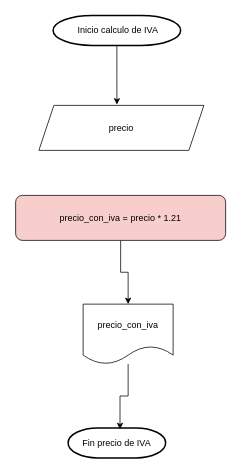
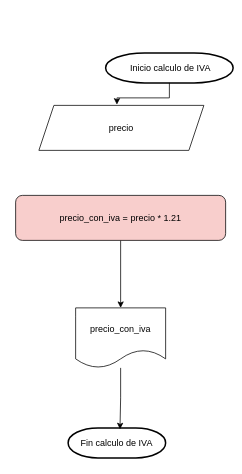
  <mxCell id="0" />
  <mxCell id="1" parent="0" />
- <mxCell id="2" value="&amp;nbsp;Inicio calculo de IVA" style="strokeWidth=2;html=1;shape=mxgraph.flowchart.terminator;whiteSpace=wrap;" parent="1" vertex="1"><mxGeometry x="70" y="20" width="170" height="40" as="geometry" /></mxCell>
+ <mxCell id="2" value="&amp;nbsp;Inicio calculo de IVA" style="strokeWidth=2;html=1;shape=mxgraph.flowchart.terminator;whiteSpace=wrap;" parent="1" vertex="1"><mxGeometry x="140" y="70" width="170" height="40" as="geometry" /></mxCell>
  <mxCell id="3" style="edgeStyle=orthogonalEdgeStyle;rounded=0;orthogonalLoop=1;jettySize=auto;html=1;" parent="1" source="4" target="5" edge="1"><mxGeometry relative="1" as="geometry" /></mxCell>
  <mxCell id="4" value="precio_con_iva = precio * 1.21" style="rounded=1;whiteSpace=wrap;html=1;fillColor=#f8cecc;" parent="1" vertex="1"><mxGeometry x="20" y="260" width="280" height="60" as="geometry" /></mxCell>
- <mxCell id="5" value="precio_con_iva" style="shape=document;whiteSpace=wrap;html=1;boundedLbl=1;" parent="1" vertex="1"><mxGeometry x="110" y="405" width="120" height="80" as="geometry" /></mxCell>
- <mxCell id="6" value="Fin precio de IVA" style="strokeWidth=2;html=1;shape=mxgraph.flowchart.terminator;whiteSpace=wrap;" parent="1" vertex="1"><mxGeometry x="90" y="570" width="130" height="40" as="geometry" /></mxCell>
+ <mxCell id="5" value="precio_con_iva" style="shape=document;whiteSpace=wrap;html=1;boundedLbl=1;" parent="1" vertex="1"><mxGeometry x="100" y="410" width="120" height="80" as="geometry" /></mxCell>
+ <mxCell id="6" value="Fin calculo de IVA" style="strokeWidth=2;html=1;shape=mxgraph.flowchart.terminator;whiteSpace=wrap;" parent="1" vertex="1"><mxGeometry x="90" y="570" width="130" height="40" as="geometry" /></mxCell>
  <mxCell id="7" style="edgeStyle=orthogonalEdgeStyle;rounded=0;orthogonalLoop=1;jettySize=auto;html=1;entryX=0.532;entryY=0.045;entryDx=0;entryDy=0;entryPerimeter=0;" parent="1" source="5" target="6" edge="1"><mxGeometry relative="1" as="geometry" /></mxCell>
  <mxCell id="8" value="precio" style="shape=parallelogram;perimeter=parallelogramPerimeter;whiteSpace=wrap;html=1;fixedSize=1;" parent="1" vertex="1"><mxGeometry x="51" y="140" width="220" height="60" as="geometry" /></mxCell>
  <mxCell id="9" style="edgeStyle=orthogonalEdgeStyle;rounded=0;orthogonalLoop=1;jettySize=auto;html=1;entryX=0.473;entryY=-0.017;entryDx=0;entryDy=0;entryPerimeter=0;" edge="1" parent="1" source="2" target="8"><mxGeometry relative="1" as="geometry" /></mxCell>
